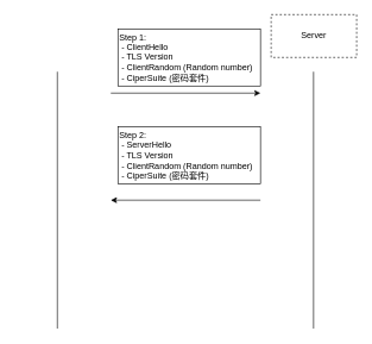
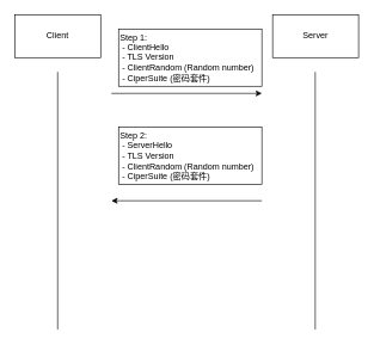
  <mxCell id="0" />
  <mxCell id="1" parent="0" />
- <mxCell id="3" value="Server" style="rounded=0;whiteSpace=wrap;html=1;dashed=1;" vertex="1" parent="1"><mxGeometry x="380" y="20" width="120" height="60" as="geometry" /></mxCell>
+ <mxCell id="2" value="Client" style="rounded=0;whiteSpace=wrap;html=1;" vertex="1" parent="1"><mxGeometry x="20" y="20" width="120" height="60" as="geometry" /></mxCell>
+ <mxCell id="3" value="Server" style="rounded=0;whiteSpace=wrap;html=1;" vertex="1" parent="1"><mxGeometry x="380" y="20" width="120" height="60" as="geometry" /></mxCell>
  <mxCell id="4" value="" style="endArrow=classic;html=1;rounded=0;" edge="1" parent="1"><mxGeometry width="50" height="50" relative="1" as="geometry"><mxPoint x="155" y="130" as="sourcePoint" /><mxPoint x="365" y="130" as="targetPoint" /></mxGeometry></mxCell>
  <mxCell id="5" value="" style="endArrow=none;html=1;rounded=0;" edge="1" parent="1"><mxGeometry width="50" height="50" relative="1" as="geometry"><mxPoint x="80" y="460" as="sourcePoint" /><mxPoint x="80" y="100" as="targetPoint" /></mxGeometry></mxCell>
  <mxCell id="6" value="" style="endArrow=none;html=1;rounded=0;" edge="1" parent="1"><mxGeometry width="50" height="50" relative="1" as="geometry"><mxPoint x="439.5" y="460" as="sourcePoint" /><mxPoint x="439.5" y="100" as="targetPoint" /></mxGeometry></mxCell>
  <mxCell id="7" value="&lt;span style=&quot;&quot;&gt;Step 1:&amp;nbsp;&lt;/span&gt;&lt;br style=&quot;&quot;&gt;&lt;span style=&quot;&quot;&gt;&amp;nbsp;- ClientHello&lt;/span&gt;&lt;br style=&quot;&quot;&gt;&lt;span style=&quot;&quot;&gt;&amp;nbsp;- TLS Version&amp;nbsp;&lt;/span&gt;&lt;br style=&quot;&quot;&gt;&lt;span style=&quot;&quot;&gt;&amp;nbsp;- ClientRandom (Random number)&lt;/span&gt;&lt;br style=&quot;&quot;&gt;&lt;span style=&quot;&quot;&gt;&amp;nbsp;- CiperSuite (密码套件)&lt;/span&gt;" style="text;strokeColor=default;align=left;fillColor=none;html=1;verticalAlign=middle;whiteSpace=wrap;rounded=0;" vertex="1" parent="1"><mxGeometry x="165" y="40" width="200" height="80" as="geometry" /></mxCell>
  <mxCell id="8" value="&lt;span style=&quot;&quot;&gt;Step 2:&amp;nbsp;&lt;/span&gt;&lt;br style=&quot;&quot;&gt;&lt;span style=&quot;&quot;&gt;&amp;nbsp;- ServerHello&lt;/span&gt;&lt;br style=&quot;&quot;&gt;&lt;span style=&quot;&quot;&gt;&amp;nbsp;- TLS Version&amp;nbsp;&lt;/span&gt;&lt;br style=&quot;&quot;&gt;&lt;span style=&quot;&quot;&gt;&amp;nbsp;- ClientRandom (Random number)&lt;/span&gt;&lt;br style=&quot;&quot;&gt;&lt;span style=&quot;&quot;&gt;&amp;nbsp;- CiperSuite (密码套件)&lt;/span&gt;" style="text;strokeColor=default;align=left;fillColor=none;html=1;verticalAlign=middle;whiteSpace=wrap;rounded=0;" vertex="1" parent="1"><mxGeometry x="165" y="177" width="200" height="80" as="geometry" /></mxCell>
  <mxCell id="9" value="" style="endArrow=classic;html=1;rounded=0;" edge="1" parent="1"><mxGeometry width="50" height="50" relative="1" as="geometry"><mxPoint x="365" y="280" as="sourcePoint" /><mxPoint x="155" y="280" as="targetPoint" /></mxGeometry></mxCell>
